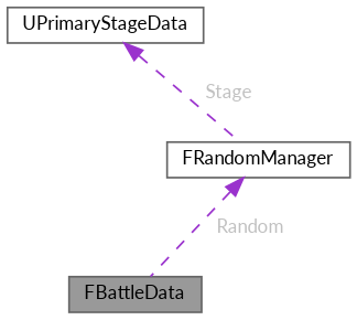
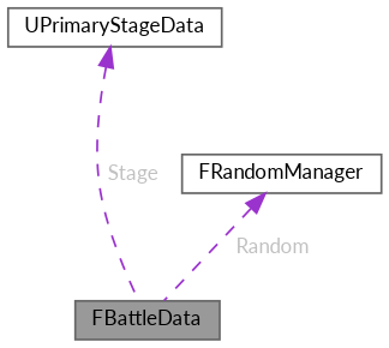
  digraph {
    fontname=Lato
    node [color=gray40 fillcolor=white fontname=Lato fontsize=10 shape=box style=filled]
    edge [color=darkorchid3 dir=back fontcolor=grey fontname=Lato fontsize=10 labelfontname=Helvetica labelfontsize=10 style=dashed]
    n1 [fillcolor=grey60 fontcolor=black height=0.2 label=FBattleData width=0.4]
    n2 [height=0.2 label=FRandomManager width=0.4]
    n3 [height=0.2 label=UPrimaryStageData width=0.4]
    n2 -> n1 [label=<<TABLE CELLBORDER="0" BORDER="0"><TR><TD VALIGN="top" ALIGN="LEFT" CELLPADDING="1" CELLSPACING="0">Random</TD></TR> </TABLE>>]
-   n3 -> n2 [label=<<TABLE CELLBORDER="0" BORDER="0"><TR><TD VALIGN="top" ALIGN="LEFT" CELLPADDING="1" CELLSPACING="0">Stage</TD></TR> </TABLE>>]
+   n3 -> n1 [label=<<TABLE CELLBORDER="0" BORDER="0"><TR><TD VALIGN="top" ALIGN="LEFT" CELLPADDING="1" CELLSPACING="0">Stage</TD></TR> </TABLE>>]
  }
